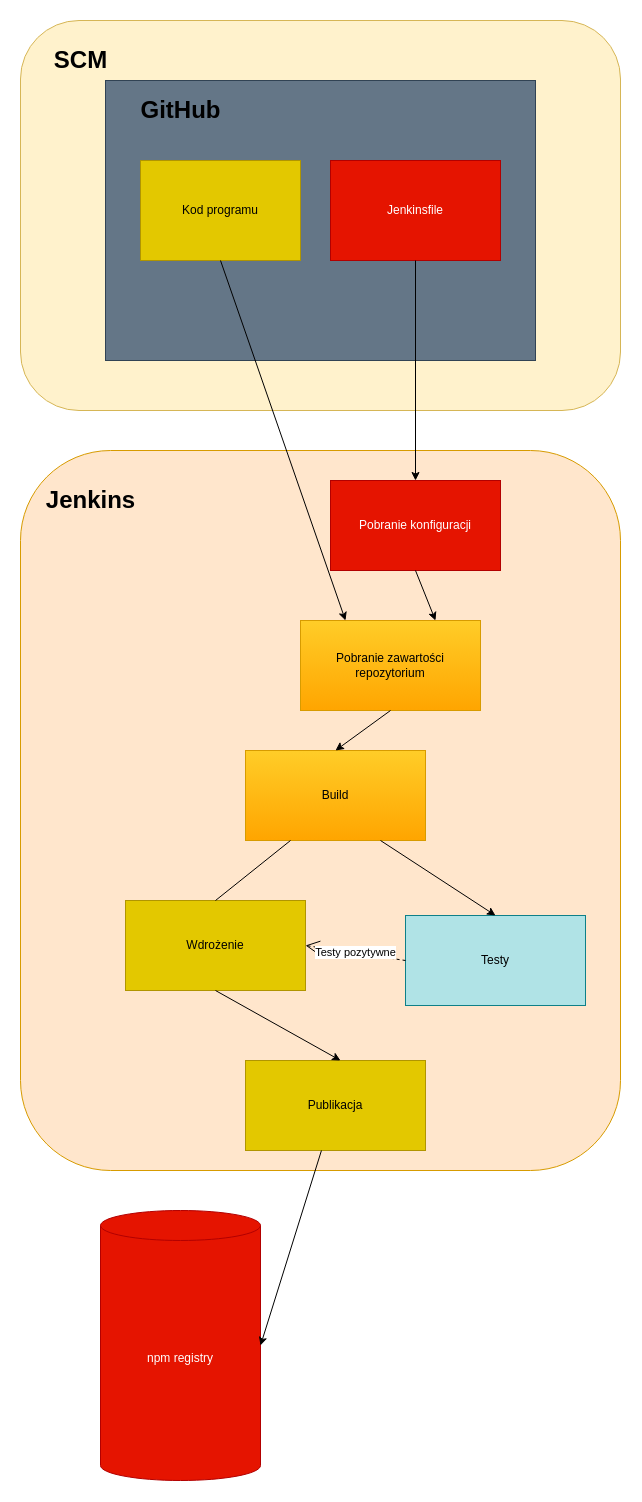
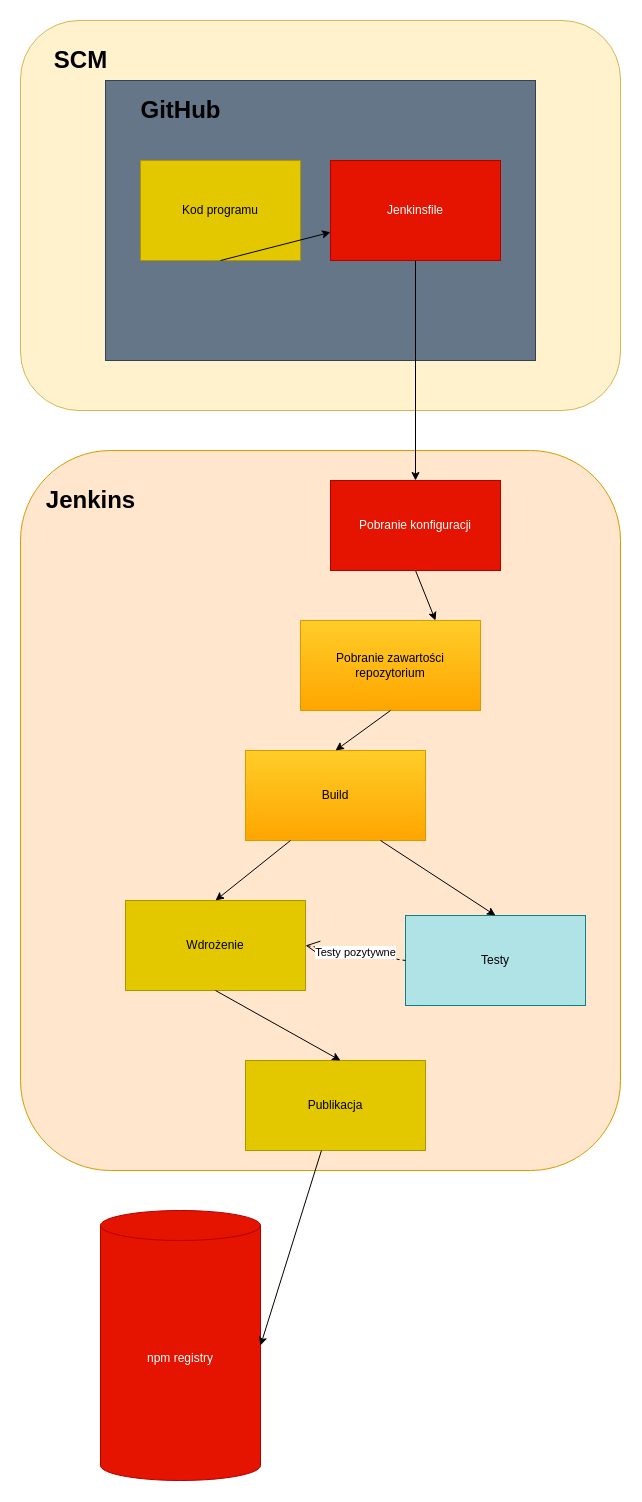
  <mxCell id="0" />
  <mxCell id="1" parent="0" />
  <mxCell id="2" value="" style="rounded=1;whiteSpace=wrap;html=1;fillColor=#fff2cc;strokeColor=#d6b656;" vertex="1" parent="1"><mxGeometry x="20" y="20" width="600" height="390" as="geometry" /></mxCell>
  <mxCell id="3" value="SCM" style="text;strokeColor=none;fillColor=none;html=1;fontSize=24;fontStyle=1;verticalAlign=middle;align=center;" vertex="1" parent="1"><mxGeometry x="30" y="40" width="100" height="40" as="geometry" /></mxCell>
  <mxCell id="4" value="" style="rounded=0;whiteSpace=wrap;html=1;fillColor=#647687;strokeColor=#314354;fontColor=#ffffff;" vertex="1" parent="1"><mxGeometry x="105" y="80" width="430" height="280" as="geometry" /></mxCell>
  <mxCell id="5" value="GitHub" style="text;strokeColor=none;fillColor=none;html=1;fontSize=24;fontStyle=1;verticalAlign=middle;align=center;" vertex="1" parent="1"><mxGeometry x="130" y="90" width="100" height="40" as="geometry" /></mxCell>
  <mxCell id="6" value="Kod programu" style="rounded=0;whiteSpace=wrap;html=1;fillColor=#e3c800;strokeColor=#B09500;fontColor=#000000;" vertex="1" parent="1"><mxGeometry x="140" y="160" width="160" height="100" as="geometry" /></mxCell>
  <mxCell id="7" value="Jenkinsfile" style="rounded=0;whiteSpace=wrap;html=1;fillColor=#e51400;fontColor=#ffffff;strokeColor=#B20000;" vertex="1" parent="1"><mxGeometry x="330" y="160" width="170" height="100" as="geometry" /></mxCell>
  <mxCell id="8" value="Pobranie konfiguracji pipeline" style="rounded=0;whiteSpace=wrap;html=1;" vertex="1" parent="1"><mxGeometry x="220" y="490" width="230" height="120" as="geometry" /></mxCell>
  <mxCell id="9" value="" style="rounded=1;whiteSpace=wrap;html=1;fillColor=#ffe6cc;strokeColor=#d79b00;" vertex="1" parent="1"><mxGeometry x="20" y="450" width="600" height="720" as="geometry" /></mxCell>
  <mxCell id="10" value="Jenkins" style="text;strokeColor=none;fillColor=none;html=1;fontSize=24;fontStyle=1;verticalAlign=middle;align=center;" vertex="1" parent="1"><mxGeometry x="40" y="480" width="100" height="40" as="geometry" /></mxCell>
  <mxCell id="11" value="Pobranie konfiguracji" style="rounded=0;whiteSpace=wrap;html=1;fillColor=#e51400;fontColor=#ffffff;strokeColor=#B20000;" vertex="1" parent="1"><mxGeometry x="330" y="480" width="170" height="90" as="geometry" /></mxCell>
  <mxCell id="12" value="Pobranie zawartości repozytorium" style="rounded=0;whiteSpace=wrap;html=1;fillColor=#ffcd28;strokeColor=#d79b00;gradientColor=#ffa500;" vertex="1" parent="1"><mxGeometry x="300" y="620" width="180" height="90" as="geometry" /></mxCell>
  <mxCell id="13" value="" style="endArrow=classic;html=1;rounded=0;exitX=0.5;exitY=1;exitDx=0;exitDy=0;entryX=0.75;entryY=0;entryDx=0;entryDy=0;" edge="1" parent="1" source="11" target="12"><mxGeometry width="50" height="50" relative="1" as="geometry"><mxPoint x="290" y="510" as="sourcePoint" /><mxPoint x="340" y="460" as="targetPoint" /></mxGeometry></mxCell>
- <mxCell id="14" value="" style="endArrow=classic;html=1;rounded=0;exitX=0.5;exitY=1;exitDx=0;exitDy=0;entryX=0.25;entryY=0;entryDx=0;entryDy=0;" edge="1" parent="1" source="6" target="12"><mxGeometry width="50" height="50" relative="1" as="geometry"><mxPoint x="290" y="510" as="sourcePoint" /><mxPoint x="340" y="460" as="targetPoint" /></mxGeometry></mxCell>
+ <mxCell id="14" value="" style="endArrow=classic;html=1;rounded=0;exitX=0.5;exitY=1;exitDx=0;exitDy=0;" edge="1" parent="1" source="6" target="7"><mxGeometry width="50" height="50" relative="1" as="geometry"><mxPoint x="290" y="510" as="sourcePoint" /><mxPoint x="340" y="460" as="targetPoint" /></mxGeometry></mxCell>
  <mxCell id="15" value="" style="endArrow=classic;html=1;rounded=0;exitX=0.5;exitY=1;exitDx=0;exitDy=0;" edge="1" parent="1" source="7" target="11"><mxGeometry width="50" height="50" relative="1" as="geometry"><mxPoint x="290" y="510" as="sourcePoint" /><mxPoint x="340" y="460" as="targetPoint" /></mxGeometry></mxCell>
  <mxCell id="16" value="Build" style="rounded=0;whiteSpace=wrap;html=1;fillColor=#ffcd28;strokeColor=#d79b00;gradientColor=#ffa500;" vertex="1" parent="1"><mxGeometry x="245" y="750" width="180" height="90" as="geometry" /></mxCell>
  <mxCell id="17" value="Testy" style="rounded=0;whiteSpace=wrap;html=1;fillColor=#b0e3e6;strokeColor=#0e8088;" vertex="1" parent="1"><mxGeometry x="405" y="915" width="180" height="90" as="geometry" /></mxCell>
  <mxCell id="18" value="Wdrożenie" style="rounded=0;whiteSpace=wrap;html=1;fillColor=#e3c800;strokeColor=#B09500;fontColor=#000000;" vertex="1" parent="1"><mxGeometry x="125" y="900" width="180" height="90" as="geometry" /></mxCell>
  <mxCell id="19" value="Publikacja" style="rounded=0;whiteSpace=wrap;html=1;fillColor=#e3c800;strokeColor=#B09500;fontColor=#000000;" vertex="1" parent="1"><mxGeometry x="245" y="1060" width="180" height="90" as="geometry" /></mxCell>
  <mxCell id="20" value="" style="endArrow=classic;html=1;rounded=0;exitX=0.5;exitY=1;exitDx=0;exitDy=0;entryX=0.5;entryY=0;entryDx=0;entryDy=0;" edge="1" parent="1" source="12" target="16"><mxGeometry width="50" height="50" relative="1" as="geometry"><mxPoint x="290" y="810" as="sourcePoint" /><mxPoint x="340" y="760" as="targetPoint" /></mxGeometry></mxCell>
- <mxCell id="21" value="" style="endArrow=none;html=1;rounded=0;exitX=0.25;exitY=1;exitDx=0;exitDy=0;entryX=0.5;entryY=0;entryDx=0;entryDy=0;" edge="1" parent="1" source="16" target="18"><mxGeometry width="50" height="50" relative="1" as="geometry"><mxPoint x="290" y="910" as="sourcePoint" /><mxPoint x="340" y="860" as="targetPoint" /></mxGeometry></mxCell>
+ <mxCell id="21" value="" style="endArrow=classic;html=1;rounded=0;exitX=0.25;exitY=1;exitDx=0;exitDy=0;entryX=0.5;entryY=0;entryDx=0;entryDy=0;" edge="1" parent="1" source="16" target="18"><mxGeometry width="50" height="50" relative="1" as="geometry"><mxPoint x="290" y="910" as="sourcePoint" /><mxPoint x="340" y="860" as="targetPoint" /></mxGeometry></mxCell>
  <mxCell id="22" value="" style="endArrow=classic;html=1;rounded=0;exitX=0.75;exitY=1;exitDx=0;exitDy=0;entryX=0.5;entryY=0;entryDx=0;entryDy=0;" edge="1" parent="1" source="16" target="17"><mxGeometry width="50" height="50" relative="1" as="geometry"><mxPoint x="290" y="910" as="sourcePoint" /><mxPoint x="340" y="860" as="targetPoint" /></mxGeometry></mxCell>
  <mxCell id="23" value="" style="endArrow=classic;html=1;rounded=0;exitX=0.5;exitY=1;exitDx=0;exitDy=0;" edge="1" parent="1" source="18"><mxGeometry width="50" height="50" relative="1" as="geometry"><mxPoint x="290" y="1110" as="sourcePoint" /><mxPoint x="340" y="1060" as="targetPoint" /></mxGeometry></mxCell>
  <mxCell id="24" value="Testy pozytywne" style="endArrow=open;endSize=12;dashed=1;html=1;rounded=0;exitX=0;exitY=0.5;exitDx=0;exitDy=0;entryX=1;entryY=0.5;entryDx=0;entryDy=0;" edge="1" parent="1" source="17" target="18"><mxGeometry width="160" relative="1" as="geometry"><mxPoint x="230" y="1080" as="sourcePoint" /><mxPoint x="390" y="1080" as="targetPoint" /></mxGeometry></mxCell>
  <mxCell id="25" value="npm registry" style="shape=cylinder3;whiteSpace=wrap;html=1;boundedLbl=1;backgroundOutline=1;size=15;fillColor=#e51400;fontColor=#ffffff;strokeColor=#B20000;" vertex="1" parent="1"><mxGeometry x="100" y="1210" width="160" height="270" as="geometry" /></mxCell>
  <mxCell id="26" value="" style="endArrow=classic;html=1;rounded=0;entryX=1;entryY=0.5;entryDx=0;entryDy=0;entryPerimeter=0;" edge="1" parent="1" source="19" target="25"><mxGeometry width="50" height="50" relative="1" as="geometry"><mxPoint x="290" y="1310" as="sourcePoint" /><mxPoint x="340" y="1260" as="targetPoint" /></mxGeometry></mxCell>
